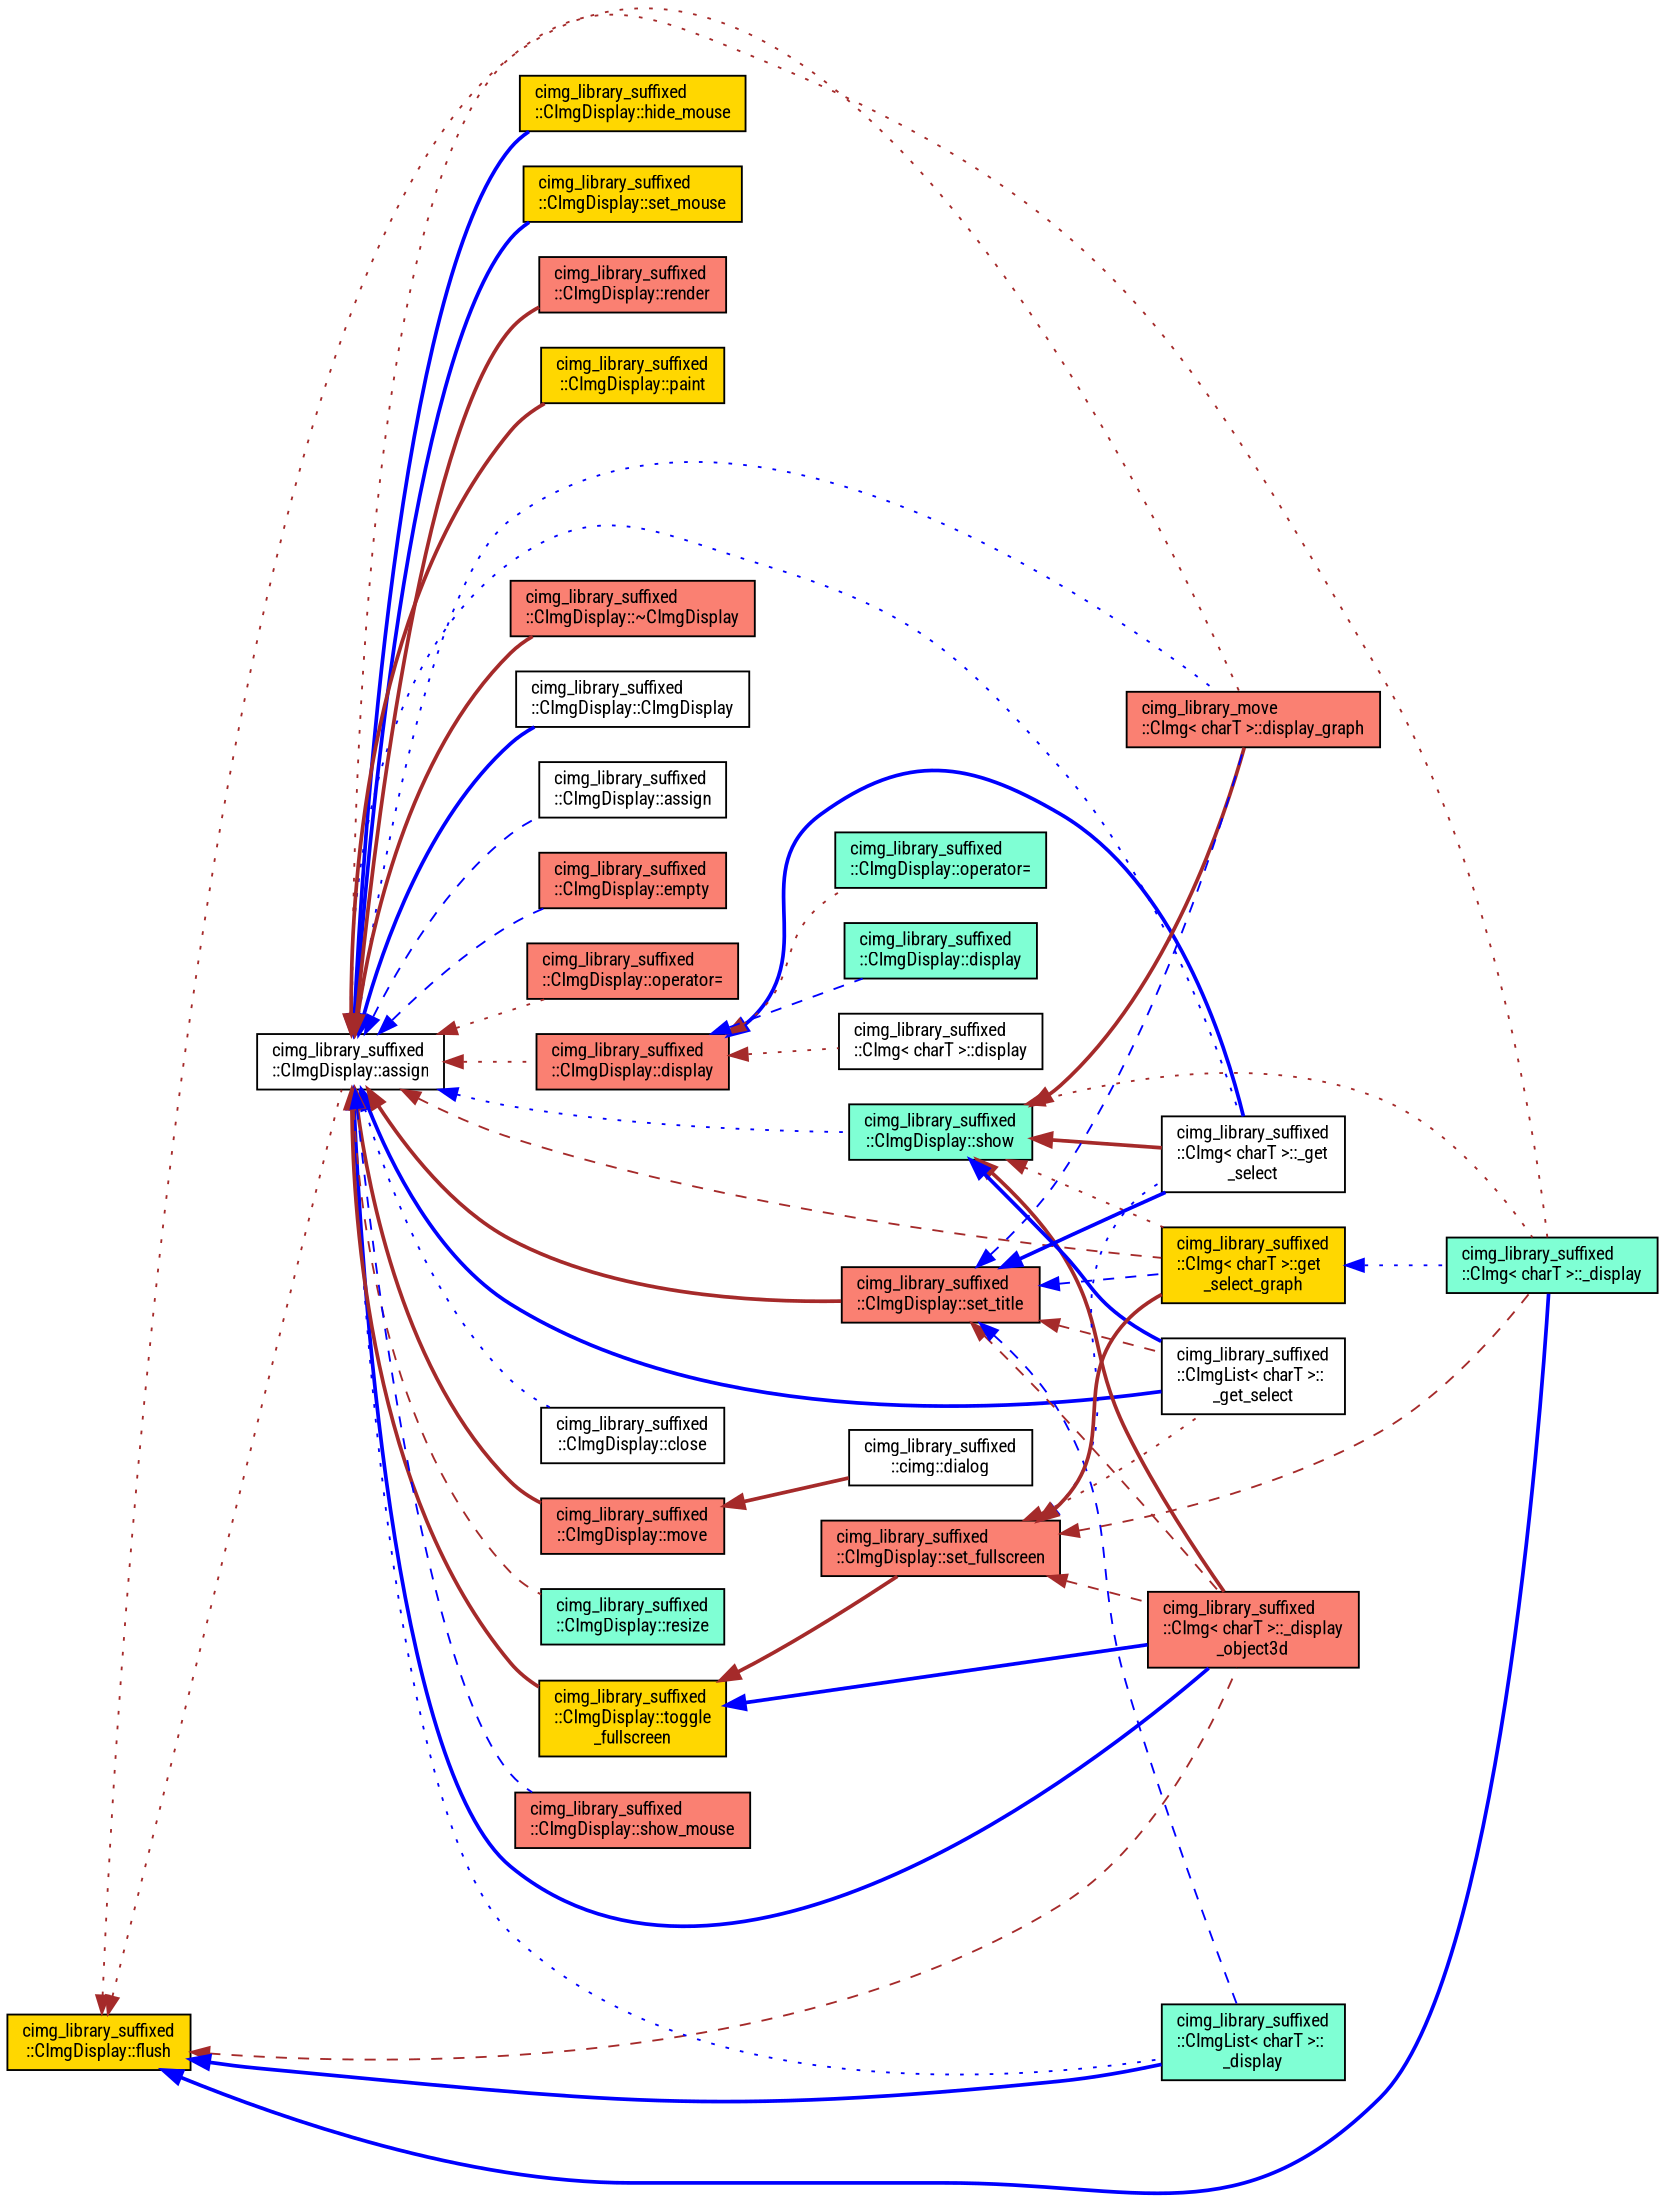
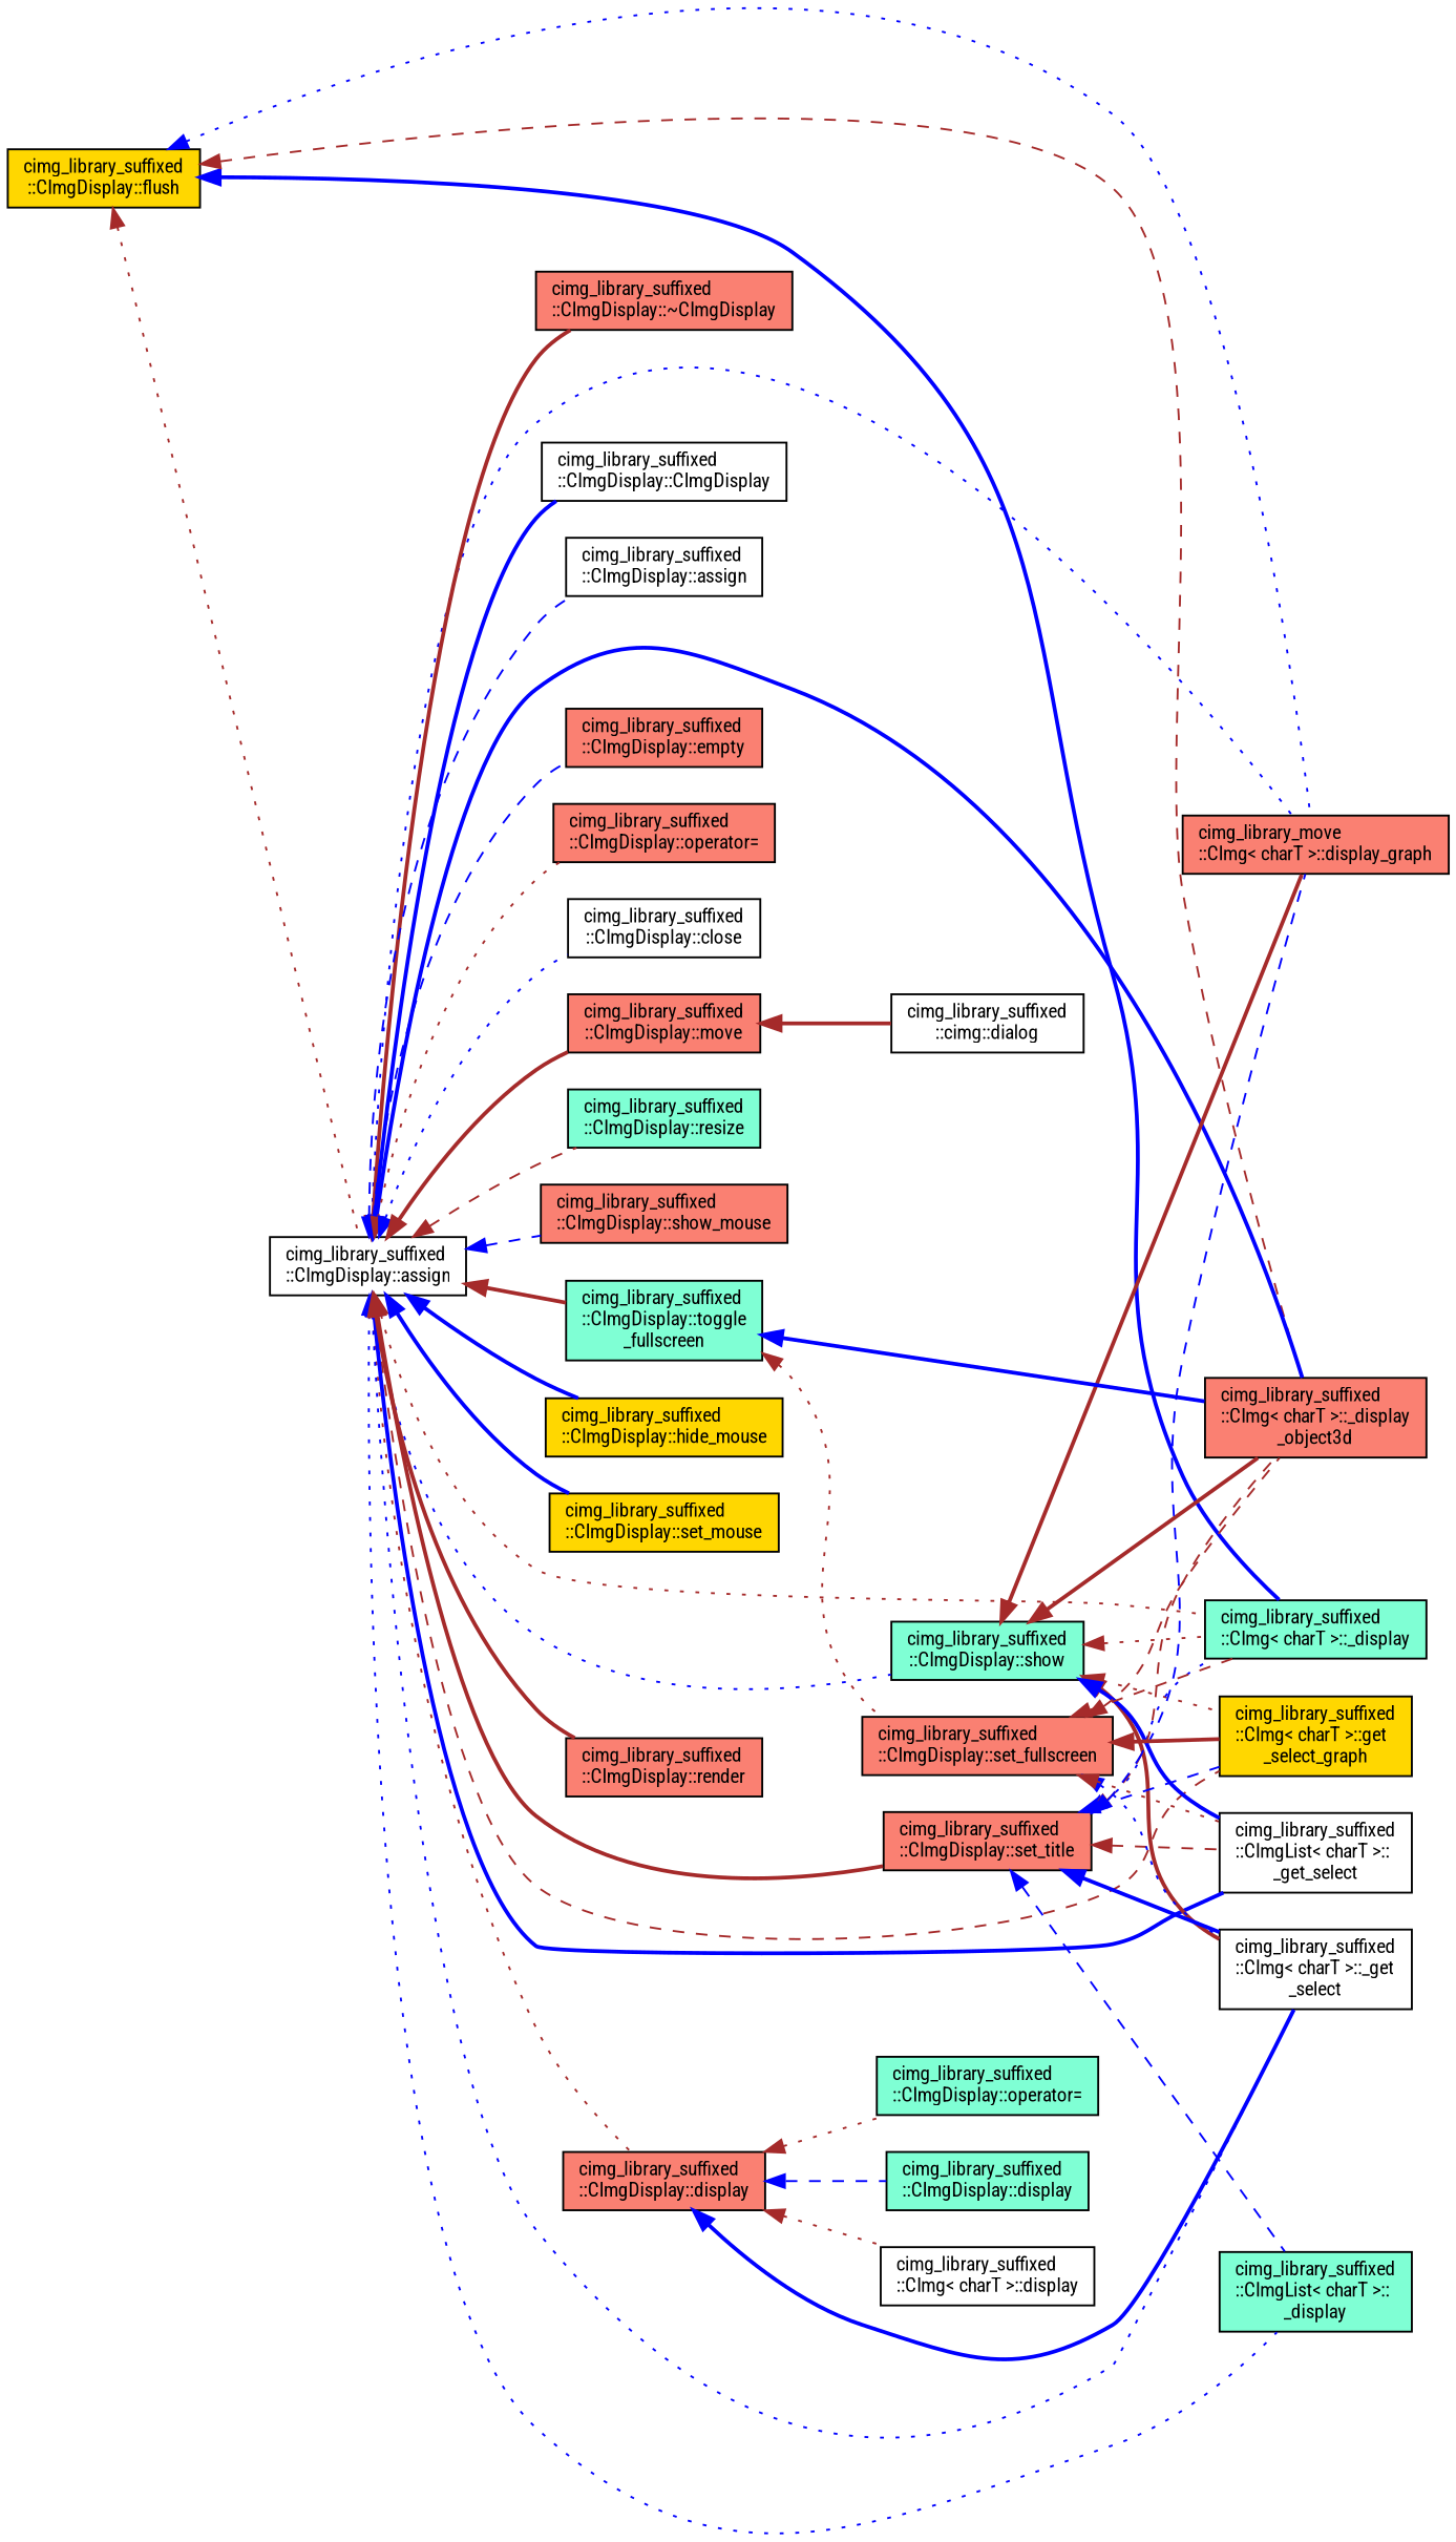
  digraph {
    fontname="Roboto Condensed"
    rankdir=LR
    node [color=black fillcolor=salmon fontname="Roboto Condensed" fontsize=10 shape=record style=filled]
    edge [color=brown dir=back fontname="Roboto Condensed" fontsize=10 labelfontname=Helvetica labelfontsize=10 style=bold]
    n1 [fillcolor=gold fontcolor=black height=0.2 label="cimg_library_suffixed\l::CImgDisplay::flush" width=0.4]
    n2 [fillcolor=white height=0.2 label="cimg_library_suffixed\l::CImgDisplay::assign" width=0.4]
    n3 [fillcolor=aquamarine height=0.2 label="cimg_library_suffixed\l::CImg\< charT \>::_display" width=0.4]
    n4 [height=0.2 label="cimg_library_suffixed\l::CImg\< charT \>::_display\l_object3d" width=0.4]
    n5 [height=0.2 label="cimg_library_move\l::CImg\< charT \>::display_graph" width=0.4]
    n6 [fillcolor=aquamarine height=0.2 label="cimg_library_suffixed\l::CImgList\< charT \>::\l_display" width=0.4]
    n7 [height=0.2 label="cimg_library_suffixed\l::CImgDisplay::~CImgDisplay" width=0.4]
    n8 [fillcolor=white height=0.2 label="cimg_library_suffixed\l::CImgDisplay::CImgDisplay" width=0.4]
    n9 [fillcolor=white height=0.2 label="cimg_library_suffixed\l::CImgDisplay::assign" width=0.4]
    n10 [height=0.2 label="cimg_library_suffixed\l::CImgDisplay::empty" width=0.4]
    n11 [height=0.2 label="cimg_library_suffixed\l::CImgDisplay::operator=" width=0.4]
    n12 [height=0.2 label="cimg_library_suffixed\l::CImgDisplay::display" width=0.4]
    n13 [fillcolor=white height=0.2 label="cimg_library_suffixed\l::CImg\< charT \>::_get\l_select" width=0.4]
    n14 [fillcolor=aquamarine height=0.2 label="cimg_library_suffixed\l::CImgDisplay::show" width=0.4]
    n15 [fillcolor=gold height=0.2 label="cimg_library_suffixed\l::CImg\< charT \>::get\l_select_graph" width=0.4]
    n16 [fillcolor=white height=0.2 label="cimg_library_suffixed\l::CImgList\< charT \>::\l_get_select" width=0.4]
    n17 [fillcolor=white height=0.2 label="cimg_library_suffixed\l::CImgDisplay::close" width=0.4]
    n18 [height=0.2 label="cimg_library_suffixed\l::CImgDisplay::move" width=0.4]
    n19 [fillcolor=aquamarine height=0.2 label="cimg_library_suffixed\l::CImgDisplay::resize" width=0.4]
    n20 [height=0.2 label="cimg_library_suffixed\l::CImgDisplay::set_title" width=0.4]
-   n21 [fillcolor=gold height=0.2 label="cimg_library_suffixed\l::CImgDisplay::toggle\l_fullscreen" width=0.4]
+   n21 [fillcolor=aquamarine height=0.2 label="cimg_library_suffixed\l::CImgDisplay::toggle\l_fullscreen" width=0.4]
    n22 [height=0.2 label="cimg_library_suffixed\l::CImgDisplay::show_mouse" width=0.4]
    n23 [fillcolor=gold height=0.2 label="cimg_library_suffixed\l::CImgDisplay::hide_mouse" width=0.4]
    n24 [fillcolor=gold height=0.2 label="cimg_library_suffixed\l::CImgDisplay::set_mouse" width=0.4]
    n25 [height=0.2 label="cimg_library_suffixed\l::CImgDisplay::render" width=0.4]
-   n26 [fillcolor=gold height=0.2 label="cimg_library_suffixed\l::CImgDisplay::paint" width=0.4]
    n27 [fillcolor=aquamarine height=0.2 label="cimg_library_suffixed\l::CImgDisplay::operator=" width=0.4]
    n28 [fillcolor=aquamarine height=0.2 label="cimg_library_suffixed\l::CImgDisplay::display" width=0.4]
    n29 [fillcolor=white height=0.2 label="cimg_library_suffixed\l::CImg\< charT \>::display" width=0.4]
    n30 [fillcolor=white height=0.2 label="cimg_library_suffixed\l::cimg::dialog" width=0.4]
    n31 [height=0.2 label="cimg_library_suffixed\l::CImgDisplay::set_fullscreen" width=0.4]
    n1 -> n2 [style=dotted]
    n1 -> n3 [color=blue]
    n1 -> n4 [style=dashed]
-   n1 -> n5 [style=dotted]
-   n1 -> n6 [color=blue]
+   n1 -> n5 [color=blue style=dotted]
    n2 -> n3 [style=dotted]
    n2 -> n4 [color=blue]
    n2 -> n5 [color=blue style=dotted]
    n2 -> n6 [color=blue style=dotted]
    n2 -> n7
    n2 -> n8 [color=blue]
    n2 -> n9 [color=blue style=dashed]
    n2 -> n10 [color=blue style=dashed]
    n2 -> n11 [style=dotted]
    n2 -> n12 [style=dotted]
    n2 -> n13 [color=blue style=dotted]
    n2 -> n14 [color=blue style=dotted]
    n2 -> n15 [style=dashed]
    n2 -> n16 [color=blue]
    n2 -> n17 [color=blue style=dotted]
    n2 -> n18
    n2 -> n19 [style=dashed]
    n2 -> n20
    n2 -> n21
    n2 -> n22 [color=blue style=dashed]
    n2 -> n23 [color=blue]
    n2 -> n24 [color=blue]
    n2 -> n25
-   n2 -> n26
    n12 -> n13 [color=blue]
    n12 -> n27 [style=dotted]
    n12 -> n28 [color=blue style=dashed]
    n12 -> n29 [style=dotted]
    n14 -> n3 [style=dotted]
    n14 -> n4
    n14 -> n5
    n14 -> n13
    n14 -> n15 [style=dotted]
    n14 -> n16 [color=blue]
    n18 -> n30
-   n15 -> n3 [color=blue style=dotted]
+   n20 -> n3 [color=blue style=dotted]
    n20 -> n4 [style=dashed]
    n20 -> n5 [color=blue style=dashed]
    n20 -> n6 [color=blue style=dashed]
    n20 -> n13 [color=blue]
    n20 -> n15 [color=blue style=dashed]
    n20 -> n16 [style=dashed]
    n21 -> n4 [color=blue]
-   n21 -> n31
+   n21 -> n31 [style=dotted]
    n31 -> n3 [style=dashed]
    n31 -> n4 [style=dashed]
    n31 -> n13 [color=blue style=dotted]
    n31 -> n15
    n31 -> n16 [style=dotted]
  }
